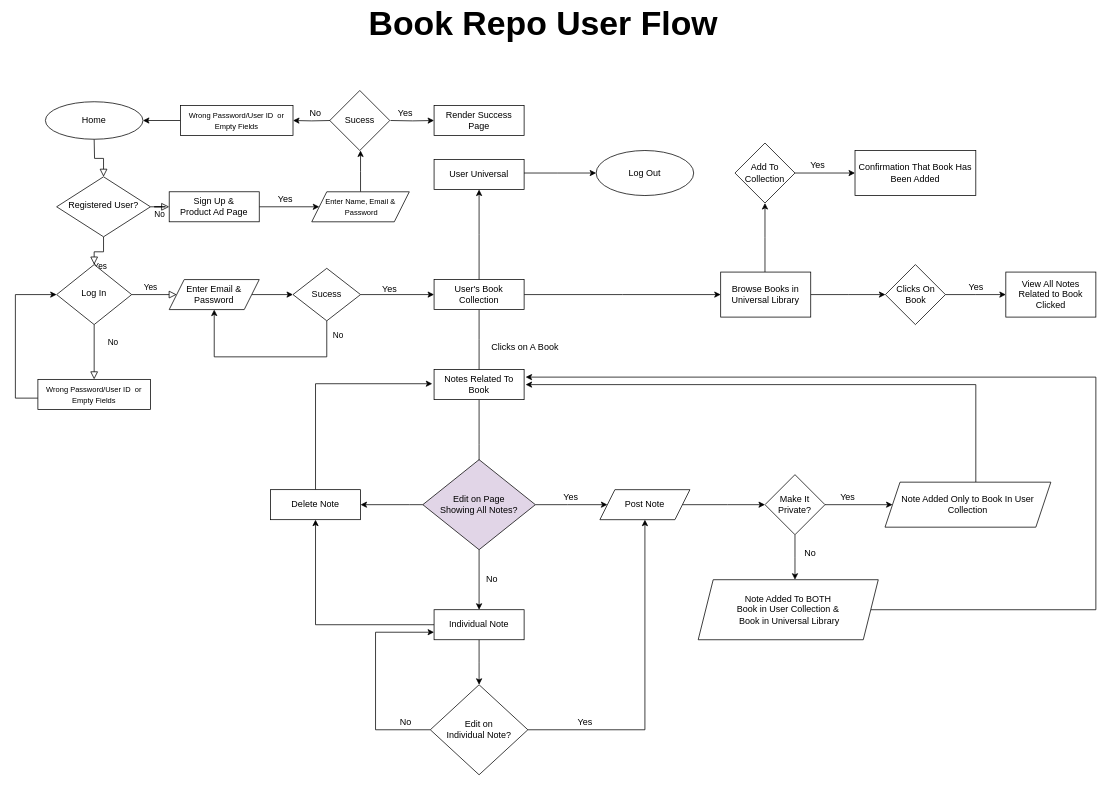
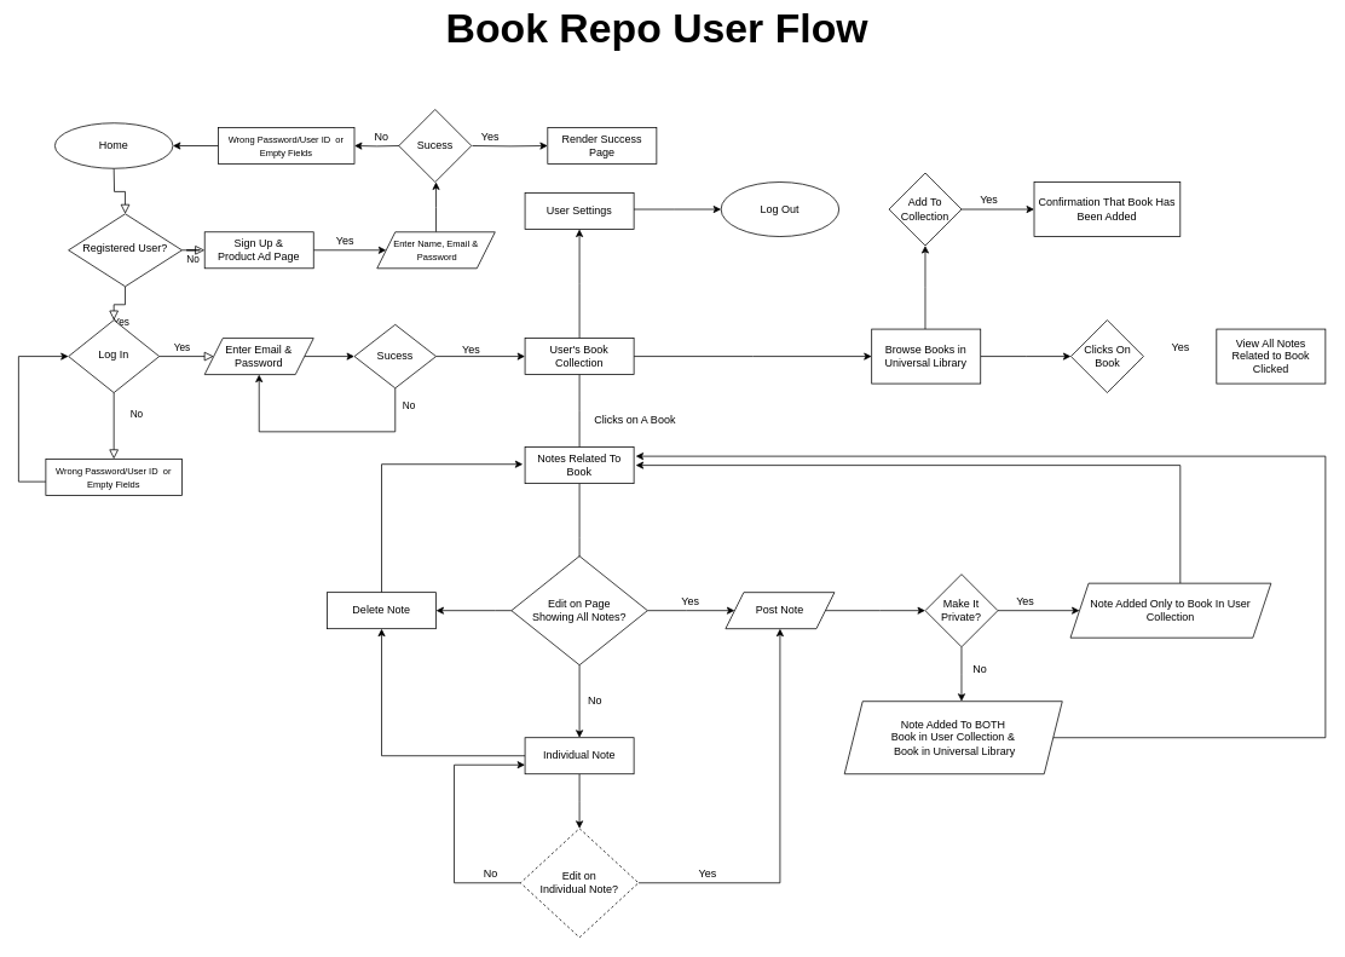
  <mxCell id="0" />
  <mxCell id="1" parent="0" />
  <mxCell id="2" value="" style="rounded=0;html=1;jettySize=auto;orthogonalLoop=1;fontSize=11;endArrow=block;endFill=0;endSize=8;strokeWidth=1;shadow=0;labelBackgroundColor=none;edgeStyle=orthogonalEdgeStyle;" parent="1" target="5" edge="1"><mxGeometry relative="1" as="geometry"><mxPoint x="125" y="185" as="sourcePoint" /></mxGeometry></mxCell>
  <mxCell id="3" value="Yes" style="rounded=0;html=1;jettySize=auto;orthogonalLoop=1;fontSize=11;endArrow=block;endFill=0;endSize=8;strokeWidth=1;shadow=0;labelBackgroundColor=none;edgeStyle=orthogonalEdgeStyle;" parent="1" source="5" target="10" edge="1"><mxGeometry y="20" relative="1" as="geometry"><mxPoint as="offset" /></mxGeometry></mxCell>
  <mxCell id="4" value="No" style="edgeStyle=orthogonalEdgeStyle;rounded=0;html=1;jettySize=auto;orthogonalLoop=1;fontSize=11;endArrow=block;endFill=0;endSize=8;strokeWidth=1;shadow=0;labelBackgroundColor=none;" parent="1" source="5" target="7" edge="1"><mxGeometry y="10" relative="1" as="geometry"><mxPoint as="offset" /></mxGeometry></mxCell>
  <mxCell id="5" value="Registered User?" style="rhombus;whiteSpace=wrap;html=1;shadow=0;fontFamily=Helvetica;fontSize=12;align=center;strokeWidth=1;spacing=6;spacingTop=-4;" parent="1" vertex="1"><mxGeometry x="75" y="235" width="125" height="80" as="geometry" /></mxCell>
  <mxCell id="6" value="" style="edgeStyle=orthogonalEdgeStyle;rounded=0;orthogonalLoop=1;jettySize=auto;html=1;" edge="1" parent="1" source="7" target="22"><mxGeometry relative="1" as="geometry" /></mxCell>
  <mxCell id="7" value="Sign Up &amp;amp; &lt;br&gt;Product Ad Page" style="rounded=0;whiteSpace=wrap;html=1;fontSize=12;glass=0;strokeWidth=1;shadow=0;" parent="1" vertex="1"><mxGeometry x="225" y="255" width="120" height="40" as="geometry" /></mxCell>
  <mxCell id="8" value="No" style="rounded=0;html=1;jettySize=auto;orthogonalLoop=1;fontSize=11;endArrow=block;endFill=0;endSize=8;strokeWidth=1;shadow=0;labelBackgroundColor=none;edgeStyle=orthogonalEdgeStyle;" parent="1" source="10" target="12" edge="1"><mxGeometry x="-0.333" y="25" relative="1" as="geometry"><mxPoint as="offset" /></mxGeometry></mxCell>
  <mxCell id="9" value="Yes" style="edgeStyle=orthogonalEdgeStyle;rounded=0;html=1;jettySize=auto;orthogonalLoop=1;fontSize=11;endArrow=block;endFill=0;endSize=8;strokeWidth=1;shadow=0;labelBackgroundColor=none;" parent="1" source="10" target="14" edge="1"><mxGeometry x="-0.167" y="10" relative="1" as="geometry"><mxPoint as="offset" /></mxGeometry></mxCell>
  <mxCell id="10" value="Log In" style="rhombus;whiteSpace=wrap;html=1;shadow=0;fontFamily=Helvetica;fontSize=12;align=center;strokeWidth=1;spacing=6;spacingTop=-4;" parent="1" vertex="1"><mxGeometry x="75" y="352" width="100" height="80" as="geometry" /></mxCell>
  <mxCell id="11" style="edgeStyle=orthogonalEdgeStyle;rounded=0;orthogonalLoop=1;jettySize=auto;html=1;entryX=0;entryY=0.5;entryDx=0;entryDy=0;" edge="1" parent="1" source="12" target="10"><mxGeometry relative="1" as="geometry"><mxPoint x="70" y="395" as="targetPoint" /><Array as="points"><mxPoint x="20" y="530" /><mxPoint x="20" y="392" /></Array></mxGeometry></mxCell>
  <mxCell id="12" value="&lt;font style=&quot;font-size: 10px&quot;&gt;Wrong Password/User ID&amp;nbsp; or Empty Fields&lt;/font&gt;" style="rounded=0;whiteSpace=wrap;html=1;fontSize=12;glass=0;strokeWidth=1;shadow=0;" parent="1" vertex="1"><mxGeometry x="50" y="505" width="150" height="40" as="geometry" /></mxCell>
  <mxCell id="13" value="" style="edgeStyle=orthogonalEdgeStyle;rounded=0;orthogonalLoop=1;jettySize=auto;html=1;" edge="1" parent="1" source="14" target="31"><mxGeometry relative="1" as="geometry" /></mxCell>
  <mxCell id="14" value="Enter Email &amp;amp; Password" style="shape=parallelogram;perimeter=parallelogramPerimeter;whiteSpace=wrap;html=1;fixedSize=1;rounded=0;" parent="1" vertex="1"><mxGeometry x="225" y="372" width="120" height="40" as="geometry" /></mxCell>
  <mxCell id="15" value="Home" style="ellipse;whiteSpace=wrap;html=1;" parent="1" vertex="1"><mxGeometry x="60" y="135" width="130" height="50" as="geometry" /></mxCell>
  <mxCell id="16" style="edgeStyle=orthogonalEdgeStyle;rounded=0;orthogonalLoop=1;jettySize=auto;html=1;" edge="1" parent="1" target="24"><mxGeometry relative="1" as="geometry"><mxPoint x="440" y="160" as="sourcePoint" /></mxGeometry></mxCell>
  <mxCell id="17" value="" style="edgeStyle=orthogonalEdgeStyle;rounded=0;orthogonalLoop=1;jettySize=auto;html=1;" edge="1" parent="1" target="26"><mxGeometry relative="1" as="geometry"><mxPoint x="520" y="160" as="sourcePoint" /></mxGeometry></mxCell>
  <mxCell id="18" value="Sucess" style="rhombus;whiteSpace=wrap;html=1;rounded=0;" vertex="1" parent="1"><mxGeometry x="439" y="120" width="80" height="80" as="geometry" /></mxCell>
  <mxCell id="19" value="Yes" style="text;html=1;strokeColor=none;fillColor=none;align=center;verticalAlign=middle;whiteSpace=wrap;rounded=0;" vertex="1" parent="1"><mxGeometry x="360" y="255" width="40" height="20" as="geometry" /></mxCell>
  <mxCell id="20" value="Yes" style="text;html=1;strokeColor=none;fillColor=none;align=center;verticalAlign=middle;whiteSpace=wrap;rounded=0;" vertex="1" parent="1"><mxGeometry x="520" y="140" width="40" height="20" as="geometry" /></mxCell>
  <mxCell id="21" value="" style="edgeStyle=orthogonalEdgeStyle;rounded=0;orthogonalLoop=1;jettySize=auto;html=1;" edge="1" parent="1" source="22"><mxGeometry relative="1" as="geometry"><mxPoint x="480" y="200" as="targetPoint" /></mxGeometry></mxCell>
  <mxCell id="22" value="&lt;font style=&quot;font-size: 10px ; line-height: 50%&quot;&gt;Enter Name, Email &amp;amp;&lt;br&gt;&amp;nbsp;Password&lt;/font&gt;" style="shape=parallelogram;perimeter=parallelogramPerimeter;whiteSpace=wrap;html=1;fixedSize=1;rounded=0;" vertex="1" parent="1"><mxGeometry x="415" y="255" width="130" height="40" as="geometry" /></mxCell>
  <mxCell id="23" value="" style="edgeStyle=orthogonalEdgeStyle;rounded=0;orthogonalLoop=1;jettySize=auto;html=1;" edge="1" parent="1" source="24" target="15"><mxGeometry relative="1" as="geometry" /></mxCell>
  <mxCell id="24" value="&lt;font style=&quot;font-size: 10px&quot;&gt;Wrong Password/User ID&amp;nbsp; or Empty Fields&lt;/font&gt;" style="rounded=0;whiteSpace=wrap;html=1;fontSize=12;glass=0;strokeWidth=1;shadow=0;" vertex="1" parent="1"><mxGeometry x="240" y="140" width="150" height="40" as="geometry" /></mxCell>
  <mxCell id="25" value="No" style="text;html=1;strokeColor=none;fillColor=none;align=center;verticalAlign=middle;whiteSpace=wrap;rounded=0;" vertex="1" parent="1"><mxGeometry x="400" y="140" width="40" height="20" as="geometry" /></mxCell>
- <mxCell id="26" value="Render Success Page" style="rounded=0;whiteSpace=wrap;html=1;fontSize=12;glass=0;strokeWidth=1;shadow=0;" vertex="1" parent="1"><mxGeometry x="578" y="140" width="120" height="40" as="geometry" /></mxCell>
+ <mxCell id="26" value="Render Success Page" style="rounded=0;whiteSpace=wrap;html=1;fontSize=12;glass=0;strokeWidth=1;shadow=0;" vertex="1" parent="1"><mxGeometry x="603" y="140" width="120" height="40" as="geometry" /></mxCell>
  <mxCell id="27" value="Yes" style="text;html=1;strokeColor=none;fillColor=none;align=center;verticalAlign=middle;whiteSpace=wrap;rounded=0;" vertex="1" parent="1"><mxGeometry x="499" y="375" width="40" height="20" as="geometry" /></mxCell>
  <mxCell id="28" value="" style="edgeStyle=orthogonalEdgeStyle;rounded=0;orthogonalLoop=1;jettySize=auto;html=1;" edge="1" parent="1" source="31" target="35"><mxGeometry relative="1" as="geometry" /></mxCell>
  <mxCell id="29" style="rounded=0;orthogonalLoop=1;jettySize=auto;html=1;edgeStyle=elbowEdgeStyle;shadow=0;entryX=0.5;entryY=1;entryDx=0;entryDy=0;" edge="1" parent="1" source="31" target="14"><mxGeometry relative="1" as="geometry"><mxPoint x="279" y="535" as="targetPoint" /><Array as="points"><mxPoint x="369" y="475" /><mxPoint x="479" y="525" /></Array></mxGeometry></mxCell>
  <mxCell id="30" value="No" style="edgeLabel;html=1;align=center;verticalAlign=middle;resizable=0;points=[];" vertex="1" connectable="0" parent="29"><mxGeometry x="-0.149" y="-3" relative="1" as="geometry"><mxPoint x="77.33" y="-27" as="offset" /></mxGeometry></mxCell>
  <mxCell id="31" value="Sucess" style="rhombus;whiteSpace=wrap;html=1;rounded=0;" vertex="1" parent="1"><mxGeometry x="390" y="357" width="90" height="70" as="geometry" /></mxCell>
  <mxCell id="32" value="" style="edgeStyle=elbowEdgeStyle;rounded=0;orthogonalLoop=1;jettySize=auto;html=1;shadow=0;" edge="1" parent="1" source="35" target="39"><mxGeometry relative="1" as="geometry" /></mxCell>
  <mxCell id="33" value="" style="edgeStyle=elbowEdgeStyle;rounded=0;orthogonalLoop=1;jettySize=auto;html=1;shadow=0;endArrow=none;" edge="1" parent="1" source="35" target="42"><mxGeometry relative="1" as="geometry" /></mxCell>
  <mxCell id="34" value="" style="edgeStyle=elbowEdgeStyle;rounded=0;orthogonalLoop=1;jettySize=auto;html=1;shadow=0;" edge="1" parent="1" source="35" target="44"><mxGeometry relative="1" as="geometry" /></mxCell>
  <mxCell id="35" value="&lt;font face=&quot;helvetica&quot;&gt;User's Book Collection&lt;/font&gt;" style="rounded=0;whiteSpace=wrap;html=1;" vertex="1" parent="1"><mxGeometry x="578" y="372" width="120" height="40" as="geometry" /></mxCell>
  <mxCell id="36" value="Log Out" style="ellipse;whiteSpace=wrap;html=1;" vertex="1" parent="1"><mxGeometry x="794" y="200" width="130" height="60" as="geometry" /></mxCell>
  <mxCell id="37" value="" style="edgeStyle=elbowEdgeStyle;rounded=0;orthogonalLoop=1;jettySize=auto;html=1;shadow=0;" edge="1" parent="1" source="39" target="47"><mxGeometry relative="1" as="geometry" /></mxCell>
  <mxCell id="38" value="" style="edgeStyle=elbowEdgeStyle;rounded=0;orthogonalLoop=1;jettySize=auto;html=1;shadow=0;" edge="1" parent="1" source="39" target="77"><mxGeometry relative="1" as="geometry" /></mxCell>
  <mxCell id="39" value="Browse Books in Universal Library" style="whiteSpace=wrap;html=1;rounded=0;" vertex="1" parent="1"><mxGeometry x="960" y="362" width="120" height="60" as="geometry" /></mxCell>
  <mxCell id="40" value="" style="edgeStyle=elbowEdgeStyle;rounded=0;orthogonalLoop=1;jettySize=auto;html=1;shadow=0;" edge="1" parent="1" source="42"><mxGeometry relative="1" as="geometry"><mxPoint x="638" y="652" as="targetPoint" /></mxGeometry></mxCell>
  <mxCell id="41" value="" style="edgeStyle=elbowEdgeStyle;rounded=0;orthogonalLoop=1;jettySize=auto;html=1;shadow=0;entryX=1;entryY=0.5;entryDx=0;entryDy=0;" edge="1" parent="1" target="53"><mxGeometry relative="1" as="geometry"><mxPoint x="563" y="672" as="sourcePoint" /><mxPoint x="484" y="672" as="targetPoint" /><Array as="points"><mxPoint x="545" y="832" /></Array></mxGeometry></mxCell>
  <mxCell id="42" value="&lt;font face=&quot;helvetica&quot;&gt;Notes Related To Book&lt;/font&gt;" style="rounded=0;whiteSpace=wrap;html=1;" vertex="1" parent="1"><mxGeometry x="578" y="492" width="120" height="40" as="geometry" /></mxCell>
  <mxCell id="43" value="" style="edgeStyle=elbowEdgeStyle;rounded=0;orthogonalLoop=1;jettySize=auto;html=1;shadow=0;" edge="1" parent="1" target="36"><mxGeometry relative="1" as="geometry"><mxPoint x="690" y="230" as="sourcePoint" /></mxGeometry></mxCell>
- <mxCell id="44" value="&lt;font face=&quot;helvetica&quot;&gt;User Universal&lt;/font&gt;" style="rounded=0;whiteSpace=wrap;html=1;" vertex="1" parent="1"><mxGeometry x="578" y="212" width="120" height="40" as="geometry" /></mxCell>
+ <mxCell id="44" value="&lt;font face=&quot;helvetica&quot;&gt;User Settings&lt;/font&gt;" style="rounded=0;whiteSpace=wrap;html=1;" vertex="1" parent="1"><mxGeometry x="578" y="212" width="120" height="40" as="geometry" /></mxCell>
  <mxCell id="45" value="Clicks on A Book" style="text;html=1;align=center;verticalAlign=middle;resizable=0;points=[];autosize=1;" vertex="1" parent="1"><mxGeometry x="649" y="452" width="100" height="20" as="geometry" /></mxCell>
  <mxCell id="46" value="" style="edgeStyle=elbowEdgeStyle;rounded=0;orthogonalLoop=1;jettySize=auto;html=1;shadow=0;" edge="1" parent="1" source="47" target="48"><mxGeometry relative="1" as="geometry" /></mxCell>
  <mxCell id="47" value="Add To Collection" style="rhombus;whiteSpace=wrap;html=1;rounded=0;" vertex="1" parent="1"><mxGeometry x="979" y="190" width="80" height="80" as="geometry" /></mxCell>
  <mxCell id="48" value="Confirmation That Book Has Been Added" style="whiteSpace=wrap;html=1;rounded=0;" vertex="1" parent="1"><mxGeometry x="1139" y="200" width="161" height="60" as="geometry" /></mxCell>
  <mxCell id="49" value="Yes" style="text;html=1;align=center;verticalAlign=middle;resizable=0;points=[];autosize=1;" vertex="1" parent="1"><mxGeometry x="1069" y="210" width="40" height="20" as="geometry" /></mxCell>
  <mxCell id="50" value="" style="edgeStyle=elbowEdgeStyle;rounded=0;orthogonalLoop=1;jettySize=auto;html=1;shadow=0;" edge="1" parent="1" source="51" target="56"><mxGeometry relative="1" as="geometry" /></mxCell>
  <mxCell id="51" value="Post Note" style="shape=parallelogram;perimeter=parallelogramPerimeter;whiteSpace=wrap;html=1;fixedSize=1;rounded=0;" vertex="1" parent="1"><mxGeometry x="799" y="652" width="120" height="40" as="geometry" /></mxCell>
  <mxCell id="52" style="edgeStyle=elbowEdgeStyle;rounded=0;orthogonalLoop=1;jettySize=auto;html=1;shadow=0;entryX=-0.02;entryY=0.47;entryDx=0;entryDy=0;entryPerimeter=0;" edge="1" parent="1" source="53" target="42"><mxGeometry relative="1" as="geometry"><mxPoint x="420" y="512" as="targetPoint" /><Array as="points"><mxPoint x="420" y="602" /></Array></mxGeometry></mxCell>
  <mxCell id="53" value="Delete Note" style="rounded=0;whiteSpace=wrap;html=1;" vertex="1" parent="1"><mxGeometry x="360" y="652" width="120" height="40" as="geometry" /></mxCell>
  <mxCell id="54" value="" style="edgeStyle=elbowEdgeStyle;rounded=0;orthogonalLoop=1;jettySize=auto;html=1;shadow=0;elbow=vertical;" edge="1" parent="1" source="56" target="58"><mxGeometry relative="1" as="geometry" /></mxCell>
  <mxCell id="55" value="" style="edgeStyle=elbowEdgeStyle;rounded=0;orthogonalLoop=1;jettySize=auto;html=1;shadow=0;" edge="1" parent="1" source="56" target="62"><mxGeometry relative="1" as="geometry" /></mxCell>
  <mxCell id="56" value="Make It Private?" style="rhombus;whiteSpace=wrap;html=1;rounded=0;" vertex="1" parent="1"><mxGeometry x="1019" y="632" width="80" height="80" as="geometry" /></mxCell>
  <mxCell id="57" style="edgeStyle=elbowEdgeStyle;rounded=0;orthogonalLoop=1;jettySize=auto;html=1;shadow=0;" edge="1" parent="1" source="58"><mxGeometry relative="1" as="geometry"><mxPoint x="700" y="512" as="targetPoint" /><Array as="points"><mxPoint x="1300" y="602" /></Array></mxGeometry></mxCell>
  <mxCell id="58" value="Note Added Only to Book In User Collection" style="shape=parallelogram;perimeter=parallelogramPerimeter;whiteSpace=wrap;html=1;fixedSize=1;rounded=0;" vertex="1" parent="1"><mxGeometry x="1179" y="642" width="221" height="60" as="geometry" /></mxCell>
  <mxCell id="59" value="Yes" style="text;html=1;align=center;verticalAlign=middle;resizable=0;points=[];autosize=1;" vertex="1" parent="1"><mxGeometry x="1109" y="652" width="40" height="20" as="geometry" /></mxCell>
  <mxCell id="60" value="No" style="text;html=1;align=center;verticalAlign=middle;resizable=0;points=[];autosize=1;" vertex="1" parent="1"><mxGeometry x="1064" y="727" width="30" height="20" as="geometry" /></mxCell>
  <mxCell id="61" style="edgeStyle=elbowEdgeStyle;rounded=0;orthogonalLoop=1;jettySize=auto;html=1;shadow=0;" edge="1" parent="1" source="62"><mxGeometry relative="1" as="geometry"><mxPoint x="700" y="502" as="targetPoint" /><Array as="points"><mxPoint x="1460" y="672" /></Array></mxGeometry></mxCell>
  <mxCell id="62" value="Note Added To BOTH &lt;br&gt;Book in User Collection &amp;amp;&lt;br&gt;&amp;nbsp;Book in Universal Library" style="shape=parallelogram;perimeter=parallelogramPerimeter;whiteSpace=wrap;html=1;fixedSize=1;rounded=0;" vertex="1" parent="1"><mxGeometry x="930" y="772" width="240" height="80" as="geometry" /></mxCell>
  <mxCell id="63" value="" style="edgeStyle=elbowEdgeStyle;rounded=0;orthogonalLoop=1;jettySize=auto;html=1;shadow=0;" edge="1" parent="1" source="65" target="51"><mxGeometry relative="1" as="geometry" /></mxCell>
  <mxCell id="64" value="" style="edgeStyle=elbowEdgeStyle;rounded=0;orthogonalLoop=1;jettySize=auto;html=1;shadow=0;" edge="1" parent="1" source="65"><mxGeometry relative="1" as="geometry"><mxPoint x="638.19" y="812" as="targetPoint" /></mxGeometry></mxCell>
- <mxCell id="65" value="Edit on Page &lt;br&gt;Showing All Notes?" style="rhombus;whiteSpace=wrap;html=1;rounded=0;fillColor=#e1d5e7;" vertex="1" parent="1"><mxGeometry x="563" y="612" width="150" height="120" as="geometry" /></mxCell>
+ <mxCell id="65" value="Edit on Page &lt;br&gt;Showing All Notes?" style="rhombus;whiteSpace=wrap;html=1;rounded=0;" vertex="1" parent="1"><mxGeometry x="563" y="612" width="150" height="120" as="geometry" /></mxCell>
  <mxCell id="66" value="Yes" style="text;html=1;align=center;verticalAlign=middle;resizable=0;points=[];autosize=1;" vertex="1" parent="1"><mxGeometry x="740" y="652" width="40" height="20" as="geometry" /></mxCell>
  <mxCell id="67" value="No" style="text;html=1;align=center;verticalAlign=middle;resizable=0;points=[];autosize=1;" vertex="1" parent="1"><mxGeometry x="640" y="762" width="30" height="20" as="geometry" /></mxCell>
  <mxCell id="68" value="" style="edgeStyle=elbowEdgeStyle;rounded=0;orthogonalLoop=1;jettySize=auto;html=1;shadow=0;" edge="1" parent="1" source="70" target="53"><mxGeometry relative="1" as="geometry"><mxPoint x="498" y="832" as="targetPoint" /><Array as="points"><mxPoint x="420" y="762" /></Array></mxGeometry></mxCell>
  <mxCell id="69" value="" style="edgeStyle=elbowEdgeStyle;rounded=0;orthogonalLoop=1;jettySize=auto;html=1;shadow=0;" edge="1" parent="1" source="70" target="73"><mxGeometry relative="1" as="geometry" /></mxCell>
  <mxCell id="70" value="Individual Note" style="rounded=0;whiteSpace=wrap;html=1;" vertex="1" parent="1"><mxGeometry x="578" y="812" width="120" height="40" as="geometry" /></mxCell>
  <mxCell id="71" style="edgeStyle=elbowEdgeStyle;rounded=0;orthogonalLoop=1;jettySize=auto;html=1;shadow=0;entryX=0.5;entryY=1;entryDx=0;entryDy=0;" edge="1" parent="1" source="73" target="51"><mxGeometry relative="1" as="geometry"><mxPoint x="860" y="972" as="targetPoint" /><Array as="points"><mxPoint x="859" y="842" /></Array></mxGeometry></mxCell>
  <mxCell id="72" style="edgeStyle=elbowEdgeStyle;rounded=0;orthogonalLoop=1;jettySize=auto;html=1;shadow=0;entryX=0;entryY=0.75;entryDx=0;entryDy=0;" edge="1" parent="1" source="73" target="70"><mxGeometry relative="1" as="geometry"><mxPoint x="500" y="972" as="targetPoint" /><Array as="points"><mxPoint x="500" y="972" /></Array></mxGeometry></mxCell>
- <mxCell id="73" value="Edit on &lt;br&gt;Individual Note?" style="rhombus;whiteSpace=wrap;html=1;rounded=0;" vertex="1" parent="1"><mxGeometry x="573" y="912" width="130" height="120" as="geometry" /></mxCell>
+ <mxCell id="73" value="Edit on &lt;br&gt;Individual Note?" style="rhombus;whiteSpace=wrap;html=1;rounded=0;dashed=1;" vertex="1" parent="1"><mxGeometry x="573" y="912" width="130" height="120" as="geometry" /></mxCell>
  <mxCell id="74" value="Yes" style="text;html=1;align=center;verticalAlign=middle;resizable=0;points=[];autosize=1;" vertex="1" parent="1"><mxGeometry x="759" y="952" width="40" height="20" as="geometry" /></mxCell>
  <mxCell id="75" value="No" style="text;html=1;align=center;verticalAlign=middle;resizable=0;points=[];autosize=1;" vertex="1" parent="1"><mxGeometry x="525" y="952" width="30" height="20" as="geometry" /></mxCell>
- <mxCell id="76" value="" style="edgeStyle=elbowEdgeStyle;rounded=0;orthogonalLoop=1;jettySize=auto;html=1;shadow=0;elbow=horizontal;" edge="1" parent="1" source="77" target="78"><mxGeometry relative="1" as="geometry" /></mxCell>
  <mxCell id="77" value="Clicks On Book" style="rhombus;whiteSpace=wrap;html=1;rounded=0;" vertex="1" parent="1"><mxGeometry x="1179.5" y="352" width="80" height="80" as="geometry" /></mxCell>
  <mxCell id="78" value="View All Notes Related to Book Clicked" style="whiteSpace=wrap;html=1;rounded=0;" vertex="1" parent="1"><mxGeometry x="1340" y="362" width="120" height="60" as="geometry" /></mxCell>
  <mxCell id="79" value="Yes" style="text;html=1;align=center;verticalAlign=middle;resizable=0;points=[];autosize=1;" vertex="1" parent="1"><mxGeometry x="1280" y="372" width="40" height="20" as="geometry" /></mxCell>
  <mxCell id="80" value="&lt;font style=&quot;font-size: 45px&quot;&gt;Book Repo User Flow&amp;nbsp;&lt;/font&gt;" style="text;html=1;align=center;verticalAlign=middle;whiteSpace=wrap;rounded=0;fontStyle=1" vertex="1" parent="1"><mxGeometry x="410" y="20" width="640" height="20" as="geometry" /></mxCell>
